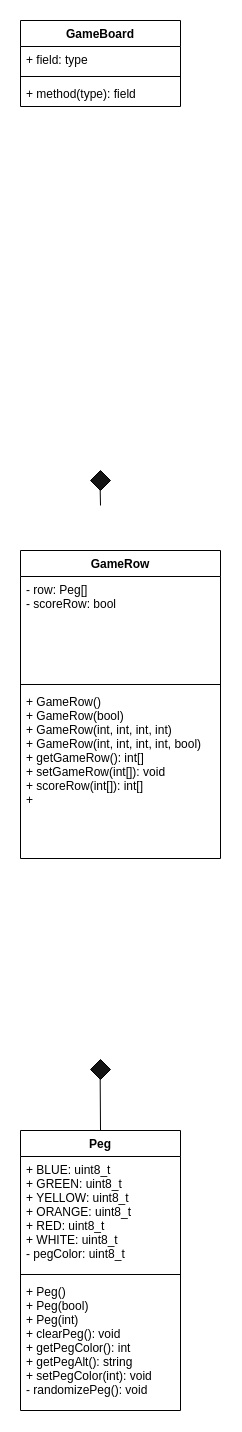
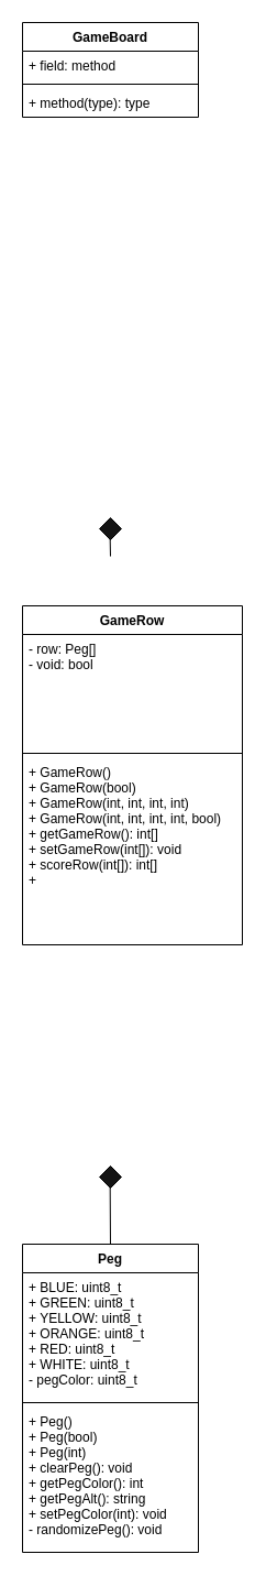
  <mxCell id="0" />
  <mxCell id="1" parent="0" />
  <mxCell id="2" value="" style="endArrow=none;html=1;entryX=0.5;entryY=0;entryDx=0;entryDy=0;exitX=0.484;exitY=0.965;exitDx=0;exitDy=0;exitPerimeter=0;" edge="1" parent="1" source="3" target="10"><mxGeometry width="50" height="50" relative="1" as="geometry"><mxPoint x="210" y="790" as="sourcePoint" /><mxPoint x="260" y="740" as="targetPoint" /></mxGeometry></mxCell>
  <mxCell id="3" value="" style="rhombus;whiteSpace=wrap;html=1;fillColor=#141414;" vertex="1" parent="1"><mxGeometry x="90" y="1059" width="20" height="20" as="geometry" /></mxCell>
  <mxCell id="4" value="GameBoard" style="swimlane;fontStyle=1;align=center;verticalAlign=top;childLayout=stackLayout;horizontal=1;startSize=26;horizontalStack=0;resizeParent=1;resizeParentMax=0;resizeLast=0;collapsible=1;marginBottom=0;" vertex="1" parent="1"><mxGeometry x="20" y="20" width="160" height="86" as="geometry" /></mxCell>
- <mxCell id="5" value="+ field: type" style="text;strokeColor=none;fillColor=none;align=left;verticalAlign=top;spacingLeft=4;spacingRight=4;overflow=hidden;rotatable=0;points=[[0,0.5],[1,0.5]];portConstraint=eastwest;" vertex="1" parent="4"><mxGeometry y="26" width="160" height="26" as="geometry" /></mxCell>
+ <mxCell id="5" value="+ field: method" style="text;strokeColor=none;fillColor=none;align=left;verticalAlign=top;spacingLeft=4;spacingRight=4;overflow=hidden;rotatable=0;points=[[0,0.5],[1,0.5]];portConstraint=eastwest;" vertex="1" parent="4"><mxGeometry y="26" width="160" height="26" as="geometry" /></mxCell>
  <mxCell id="6" value="" style="line;strokeWidth=1;fillColor=none;align=left;verticalAlign=middle;spacingTop=-1;spacingLeft=3;spacingRight=3;rotatable=0;labelPosition=right;points=[];portConstraint=eastwest;" vertex="1" parent="4"><mxGeometry y="52" width="160" height="8" as="geometry" /></mxCell>
- <mxCell id="7" value="+ method(type): field" style="text;strokeColor=none;fillColor=none;align=left;verticalAlign=top;spacingLeft=4;spacingRight=4;overflow=hidden;rotatable=0;points=[[0,0.5],[1,0.5]];portConstraint=eastwest;" vertex="1" parent="4"><mxGeometry y="60" width="160" height="26" as="geometry" /></mxCell>
+ <mxCell id="7" value="+ method(type): type" style="text;strokeColor=none;fillColor=none;align=left;verticalAlign=top;spacingLeft=4;spacingRight=4;overflow=hidden;rotatable=0;points=[[0,0.5],[1,0.5]];portConstraint=eastwest;" vertex="1" parent="4"><mxGeometry y="60" width="160" height="26" as="geometry" /></mxCell>
  <mxCell id="8" value="" style="endArrow=none;html=1;entryX=0.5;entryY=0;entryDx=0;entryDy=0;exitX=0.484;exitY=0.965;exitDx=0;exitDy=0;exitPerimeter=0;" edge="1" parent="1" source="9"><mxGeometry width="50" height="50" relative="1" as="geometry"><mxPoint x="210" y="605" as="sourcePoint" /><mxPoint x="100" y="505" as="targetPoint" /></mxGeometry></mxCell>
  <mxCell id="9" value="" style="rhombus;whiteSpace=wrap;html=1;fillColor=#141414;" vertex="1" parent="1"><mxGeometry x="90" y="470" width="20" height="20" as="geometry" /></mxCell>
  <mxCell id="10" value="Peg" style="swimlane;fontStyle=1;align=center;verticalAlign=top;childLayout=stackLayout;horizontal=1;startSize=26;horizontalStack=0;resizeParent=1;resizeParentMax=0;resizeLast=0;collapsible=1;marginBottom=0;" vertex="1" parent="1"><mxGeometry x="20" y="1130" width="160" height="280" as="geometry" /></mxCell>
  <mxCell id="11" value="+ BLUE: uint8_t&#10;+ GREEN: uint8_t&#10;+ YELLOW: uint8_t&#10;+ ORANGE: uint8_t&#10;+ RED: uint8_t&#10;+ WHITE: uint8_t&#10;- pegColor: uint8_t" style="text;strokeColor=none;fillColor=none;align=left;verticalAlign=top;spacingLeft=4;spacingRight=4;overflow=hidden;rotatable=0;points=[[0,0.5],[1,0.5]];portConstraint=eastwest;" vertex="1" parent="10"><mxGeometry y="26" width="160" height="114" as="geometry" /></mxCell>
  <mxCell id="12" value="" style="line;strokeWidth=1;fillColor=none;align=left;verticalAlign=middle;spacingTop=-1;spacingLeft=3;spacingRight=3;rotatable=0;labelPosition=right;points=[];portConstraint=eastwest;" vertex="1" parent="10"><mxGeometry y="140" width="160" height="8" as="geometry" /></mxCell>
  <mxCell id="13" value="+ Peg()&#10;+ Peg(bool)&#10;+ Peg(int)&#10;+ clearPeg(): void&#10;+ getPegColor(): int&#10;+ getPegAlt(): string&#10;+ setPegColor(int): void&#10;- randomizePeg(): void" style="text;strokeColor=none;fillColor=none;align=left;verticalAlign=top;spacingLeft=4;spacingRight=4;overflow=hidden;rotatable=0;points=[[0,0.5],[1,0.5]];portConstraint=eastwest;" vertex="1" parent="10"><mxGeometry y="148" width="160" height="132" as="geometry" /></mxCell>
  <mxCell id="14" value="GameRow" style="swimlane;fontStyle=1;align=center;verticalAlign=top;childLayout=stackLayout;horizontal=1;startSize=26;horizontalStack=0;resizeParent=1;resizeParentMax=0;resizeLast=0;collapsible=1;marginBottom=0;" vertex="1" parent="1"><mxGeometry x="20" y="550" width="200" height="308" as="geometry" /></mxCell>
- <mxCell id="15" value="- row: Peg[]&#10;- scoreRow: bool" style="text;strokeColor=none;fillColor=none;align=left;verticalAlign=top;spacingLeft=4;spacingRight=4;overflow=hidden;rotatable=0;points=[[0,0.5],[1,0.5]];portConstraint=eastwest;" vertex="1" parent="14"><mxGeometry y="26" width="200" height="104" as="geometry" /></mxCell>
+ <mxCell id="15" value="- row: Peg[]&#10;- void: bool" style="text;strokeColor=none;fillColor=none;align=left;verticalAlign=top;spacingLeft=4;spacingRight=4;overflow=hidden;rotatable=0;points=[[0,0.5],[1,0.5]];portConstraint=eastwest;" vertex="1" parent="14"><mxGeometry y="26" width="200" height="104" as="geometry" /></mxCell>
  <mxCell id="16" value="" style="line;strokeWidth=1;fillColor=none;align=left;verticalAlign=middle;spacingTop=-1;spacingLeft=3;spacingRight=3;rotatable=0;labelPosition=right;points=[];portConstraint=eastwest;" vertex="1" parent="14"><mxGeometry y="130" width="200" height="8" as="geometry" /></mxCell>
  <mxCell id="17" value="+ GameRow()&#10;+ GameRow(bool)&#10;+ GameRow(int, int, int, int)&#10;+ GameRow(int, int, int, int, bool)&#10;+ getGameRow(): int[]&#10;+ setGameRow(int[]): void&#10;+ scoreRow(int[]): int[]&#10;+ &#10;" style="text;strokeColor=none;fillColor=none;align=left;verticalAlign=top;spacingLeft=4;spacingRight=4;overflow=hidden;rotatable=0;points=[[0,0.5],[1,0.5]];portConstraint=eastwest;" vertex="1" parent="14"><mxGeometry y="138" width="200" height="170" as="geometry" /></mxCell>
